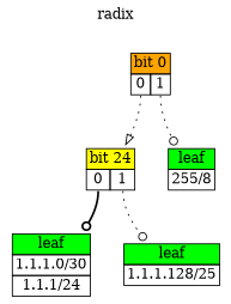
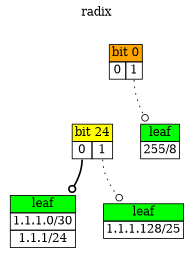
  digraph {
    label=radix
    labelloc=t
    rankdir=TB
    ranksep="0.5 equally"
    node [shape=plaintext]
    edge [tailport=R style=dotted arrowhead=odot]
    n1 [label=<   <TABLE BORDER="0" CELLBORDER="1" CELLSPACING="0">     <TR><TD PORT="N4" BGCOLOR="green">leaf</TD></TR>     <TR><TD>255/8</TD></TR>   </TABLE>   >]
    n2 [label=<   <TABLE BORDER="0" CELLBORDER="1" CELLSPACING="0">     <TR><TD PORT="N2" BGCOLOR="green">leaf</TD></TR>     <TR><TD>1.1.1.128/25</TD></TR>   </TABLE>   >]
    n3 [label=<   <TABLE BORDER="0" CELLBORDER="1" CELLSPACING="0">     <TR><TD PORT="N1" BGCOLOR="green">leaf</TD></TR>     <TR><TD>1.1.1.0/30</TD></TR> <TR><TD>1.1.1/24</TD></TR>   </TABLE>   >]
    n4 [label=<   <TABLE BORDER="0" CELLBORDER="1" CELLSPACING="0">     <TR><TD PORT="N3" COLSPAN="2" BGCOLOR="yellow">bit 24</TD></TR>     <TR><TD PORT="L">0</TD><TD PORT="R">1</TD></TR>   </TABLE> >]
    n5 [label=<   <TABLE BORDER="0" CELLBORDER="1" CELLSPACING="0">     <TR><TD PORT="N5" COLSPAN="2" BGCOLOR="orange">bit 0</TD></TR>     <TR><TD PORT="L">0</TD><TD PORT="R">1</TD></TR>   </TABLE> >]
    n4 -> n2
    n4 -> n3 [tailport=L style=bold]
    n5 -> n1
-   n5 -> n4 [tailport=L arrowhead=onormal]
  }
